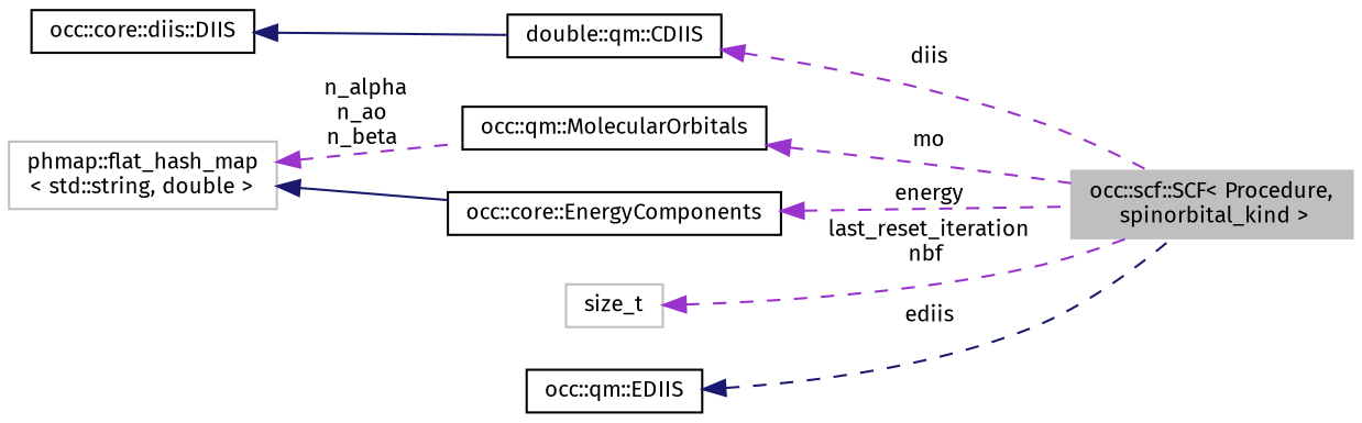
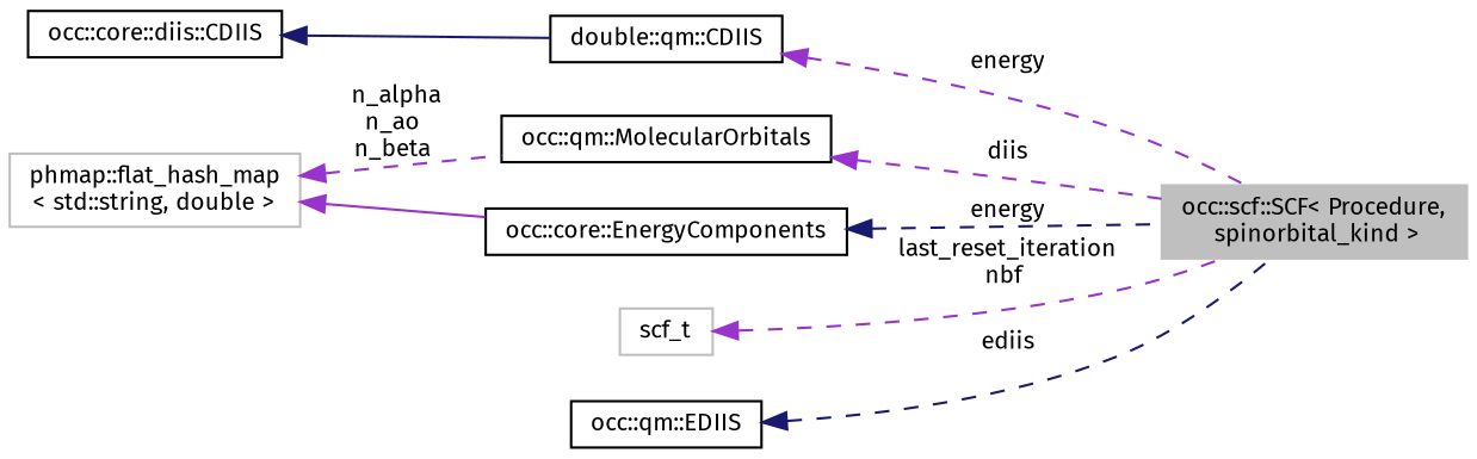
  digraph {
    fontname="Fira Sans"
    rankdir=LR
    node [color=black fontname="Fira Sans" fontsize=10 shape=record]
    edge [color=darkorchid3 dir=back fontname="Fira Sans" fontsize=10 labelfontname=Helvetica labelfontsize=10 style=dashed]
    n1 [color=grey75 fillcolor=grey75 fontcolor=black height=0.2 label="occ::scf::SCF\< Procedure,\l spinorbital_kind \>" style=filled width=0.4]
    n2 [height=0.2 label="double::qm::CDIIS" width=0.4]
-   n3 [height=0.2 label="occ::core::diis::DIIS" width=0.4]
+   n3 [height=0.2 label="occ::core::diis::CDIIS" width=0.4]
    n4 [height=0.2 label="occ::qm::MolecularOrbitals" width=0.4]
-   n5 [color=grey75 height=0.2 label=size_t width=0.4]
+   n5 [color=grey75 height=0.2 label=scf_t width=0.4]
    n6 [height=0.2 label="occ::qm::EDIIS" width=0.4]
    n7 [height=0.2 label="occ::core::EnergyComponents" width=0.4]
    n8 [color=grey75 height=0.2 label="phmap::flat_hash_map\l\< std::string, double \>" width=0.4]
-   n2 -> n1 [label=" diis"]
+   n2 -> n1 [label=" energy"]
    n3 -> n2 [color=midnightblue style=solid]
-   n4 -> n1 [label=" mo"]
+   n4 -> n1 [label=" diis"]
    n5 -> n1 [label=" last_reset_iteration\nnbf"]
    n6 -> n1 [color=midnightblue label=" ediis"]
-   n7 -> n1 [label=" energy"]
+   n7 -> n1 [color=midnightblue label=" energy"]
    n8 -> n4 [label=" n_alpha\nn_ao\nn_beta"]
-   n8 -> n7 [color=midnightblue style=solid]
+   n8 -> n7 [style=solid]
  }
